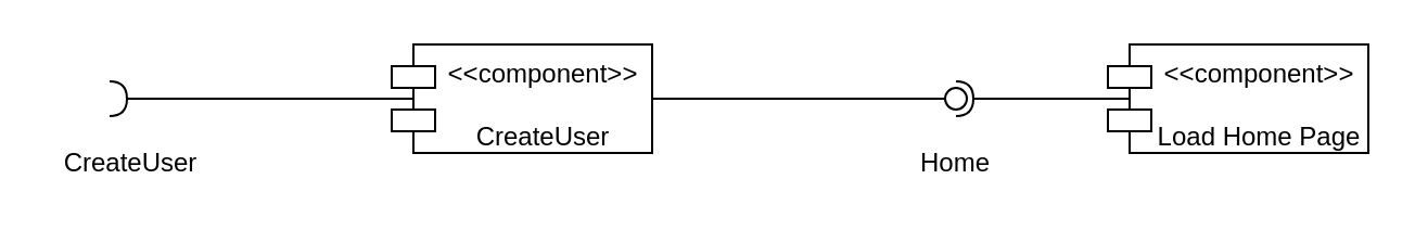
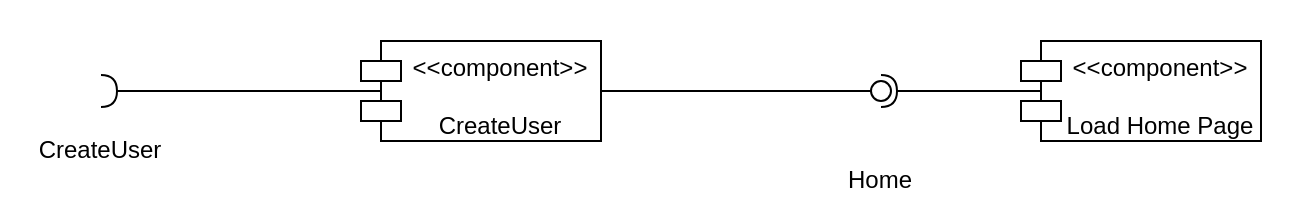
  <mxCell id="0" />
  <mxCell id="1" parent="0" />
  <mxCell id="2" value="" style="rounded=0;orthogonalLoop=1;jettySize=auto;html=1;endArrow=halfCircle;endFill=0;endSize=6;strokeWidth=1;sketch=0;fontSize=12;curved=1;" edge="1" target="3" parent="1" source="6"><mxGeometry relative="1" as="geometry"><mxPoint x="85" y="45" as="sourcePoint" /></mxGeometry></mxCell>
  <mxCell id="3" value="" style="ellipse;whiteSpace=wrap;html=1;align=center;aspect=fixed;fillColor=none;strokeColor=none;resizable=0;perimeter=centerPerimeter;rotatable=0;allowArrows=0;points=[];outlineConnect=1;" vertex="1" parent="1"><mxGeometry x="60" y="40" width="10" height="10" as="geometry" /></mxCell>
  <mxCell id="4" value="&amp;lt;&amp;lt;component&amp;gt;&amp;gt;&lt;div&gt;&lt;br&gt;&lt;/div&gt;&lt;div&gt;CreateUser&lt;/div&gt;" style="shape=module;align=left;spacingLeft=20;align=center;verticalAlign=top;whiteSpace=wrap;html=1;" vertex="1" parent="1"><mxGeometry x="180" y="20" width="120" height="50" as="geometry" /></mxCell>
- <mxCell id="5" value="CreateUser" style="text;html=1;align=center;verticalAlign=middle;whiteSpace=wrap;rounded=0;" vertex="1" parent="1"><mxGeometry x="30" y="60" width="60" height="30" as="geometry" /></mxCell>
+ <mxCell id="5" value="CreateUser" style="text;html=1;align=center;verticalAlign=middle;whiteSpace=wrap;rounded=0;" vertex="1" parent="1"><mxGeometry x="20" y="60" width="60" height="30" as="geometry" /></mxCell>
  <mxCell id="6" value="" style="line;strokeWidth=1;fillColor=none;align=left;verticalAlign=middle;spacingTop=-1;spacingLeft=3;spacingRight=3;rotatable=0;labelPosition=right;points=[];portConstraint=eastwest;strokeColor=inherit;" vertex="1" parent="1"><mxGeometry x="65" y="41" width="125" height="8" as="geometry" /></mxCell>
  <mxCell id="7" value="" style="rounded=0;orthogonalLoop=1;jettySize=auto;html=1;endArrow=halfCircle;endFill=0;endSize=6;strokeWidth=1;sketch=0;fontSize=12;curved=1;" edge="1" target="8" parent="1"><mxGeometry relative="1" as="geometry"><mxPoint x="70" y="45" as="sourcePoint" /></mxGeometry></mxCell>
  <mxCell id="8" value="" style="ellipse;whiteSpace=wrap;html=1;align=center;aspect=fixed;fillColor=none;strokeColor=none;resizable=0;perimeter=centerPerimeter;rotatable=0;allowArrows=0;points=[];outlineConnect=1;" vertex="1" parent="1"><mxGeometry x="45" y="40" width="10" height="10" as="geometry" /></mxCell>
  <mxCell id="9" value="" style="rounded=0;orthogonalLoop=1;jettySize=auto;html=1;endArrow=halfCircle;endFill=0;endSize=6;strokeWidth=1;sketch=0;" edge="1" target="11" parent="1" source="13"><mxGeometry relative="1" as="geometry"><mxPoint x="460" y="45" as="sourcePoint" /></mxGeometry></mxCell>
  <mxCell id="10" value="" style="rounded=0;orthogonalLoop=1;jettySize=auto;html=1;endArrow=oval;endFill=0;sketch=0;sourcePerimeterSpacing=0;targetPerimeterSpacing=0;endSize=10;exitX=1;exitY=0.5;exitDx=0;exitDy=0;" edge="1" target="11" parent="1" source="4"><mxGeometry relative="1" as="geometry"><mxPoint x="420" y="45" as="sourcePoint" /></mxGeometry></mxCell>
  <mxCell id="11" value="" style="ellipse;whiteSpace=wrap;html=1;align=center;aspect=fixed;fillColor=none;strokeColor=none;resizable=0;perimeter=centerPerimeter;rotatable=0;allowArrows=0;points=[];outlineConnect=1;" vertex="1" parent="1"><mxGeometry x="435" y="40" width="10" height="10" as="geometry" /></mxCell>
- <mxCell id="12" value="Home" style="text;html=1;align=center;verticalAlign=middle;whiteSpace=wrap;rounded=0;" vertex="1" parent="1"><mxGeometry x="410" y="60" width="60" height="30" as="geometry" /></mxCell>
+ <mxCell id="12" value="Home" style="text;html=1;align=center;verticalAlign=middle;whiteSpace=wrap;rounded=0;" vertex="1" parent="1"><mxGeometry x="410" y="75" width="60" height="30" as="geometry" /></mxCell>
  <mxCell id="13" value="&amp;lt;&amp;lt;component&amp;gt;&amp;gt;&lt;div&gt;&lt;br&gt;&lt;/div&gt;&lt;div&gt;Load Home Page&lt;/div&gt;" style="shape=module;align=left;spacingLeft=20;align=center;verticalAlign=top;whiteSpace=wrap;html=1;" vertex="1" parent="1"><mxGeometry x="510" y="20" width="120" height="50" as="geometry" /></mxCell>
  <mxCell id="14" value="" style="line;strokeWidth=1;fillColor=none;align=left;verticalAlign=middle;spacingTop=-1;spacingLeft=3;spacingRight=3;rotatable=0;labelPosition=right;points=[];portConstraint=eastwest;strokeColor=inherit;" vertex="1" parent="1"><mxGeometry x="510" y="41" width="10" height="8" as="geometry" /></mxCell>
